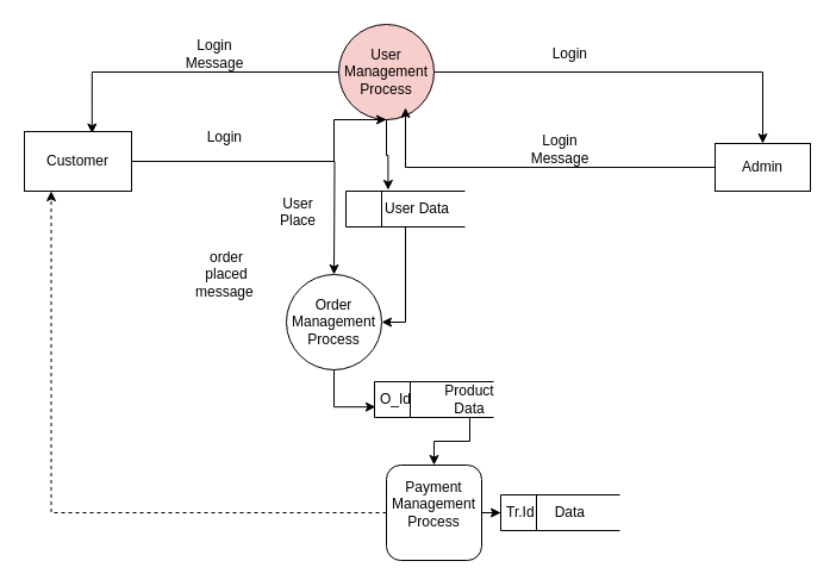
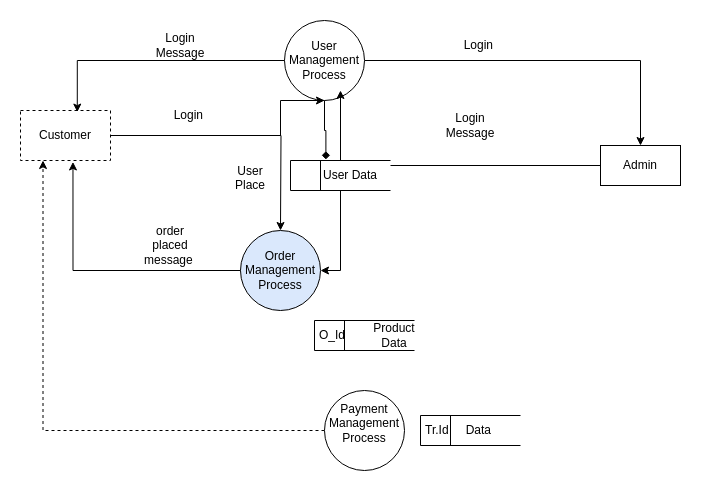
  <mxCell id="0" />
  <mxCell id="1" parent="0" />
  <mxCell id="2" style="edgeStyle=orthogonalEdgeStyle;rounded=0;orthogonalLoop=1;jettySize=auto;html=1;" edge="1" parent="1" source="3"><mxGeometry relative="1" as="geometry"><mxPoint x="280" y="230" as="targetPoint" /></mxGeometry></mxCell>
- <mxCell id="3" value="Customer" style="rounded=0;whiteSpace=wrap;html=1;" vertex="1" parent="1"><mxGeometry x="20" y="110" width="90" height="50" as="geometry" /></mxCell>
- <mxCell id="4" value="Admin" style="rounded=0;whiteSpace=wrap;html=1;" vertex="1" parent="1"><mxGeometry x="600" y="120" width="80" height="40" as="geometry" /></mxCell>
+ <mxCell id="3" value="Customer" style="rounded=0;whiteSpace=wrap;html=1;dashed=1;" vertex="1" parent="1"><mxGeometry x="20" y="110" width="90" height="50" as="geometry" /></mxCell>
+ <mxCell id="4" value="Admin" style="rounded=0;whiteSpace=wrap;html=1;" vertex="1" parent="1"><mxGeometry x="600" y="145" width="80" height="40" as="geometry" /></mxCell>
  <mxCell id="5" style="edgeStyle=orthogonalEdgeStyle;rounded=0;orthogonalLoop=1;jettySize=auto;html=1;entryX=0.5;entryY=0;entryDx=0;entryDy=0;" edge="1" parent="1" source="6" target="4"><mxGeometry relative="1" as="geometry" /></mxCell>
- <mxCell id="6" value="User Management Process" style="ellipse;whiteSpace=wrap;html=1;aspect=fixed;fillColor=#f8cecc;" vertex="1" parent="1"><mxGeometry x="284" y="20" width="80" height="80" as="geometry" /></mxCell>
- <mxCell id="7" value="Order Management Process" style="ellipse;whiteSpace=wrap;html=1;aspect=fixed;" vertex="1" parent="1"><mxGeometry x="240" y="230" width="80" height="80" as="geometry" /></mxCell>
+ <mxCell id="6" value="User Management Process" style="ellipse;whiteSpace=wrap;html=1;aspect=fixed;" vertex="1" parent="1"><mxGeometry x="284" y="20" width="80" height="80" as="geometry" /></mxCell>
+ <mxCell id="7" value="Order Management Process" style="ellipse;whiteSpace=wrap;html=1;aspect=fixed;fillColor=#dae8fc;" vertex="1" parent="1"><mxGeometry x="240" y="230" width="80" height="80" as="geometry" /></mxCell>
  <mxCell id="8" style="edgeStyle=orthogonalEdgeStyle;rounded=0;orthogonalLoop=1;jettySize=auto;html=1;entryX=0.7;entryY=0.875;entryDx=0;entryDy=0;entryPerimeter=0;" edge="1" parent="1" source="4" target="6"><mxGeometry relative="1" as="geometry" /></mxCell>
  <mxCell id="9" style="edgeStyle=orthogonalEdgeStyle;rounded=0;orthogonalLoop=1;jettySize=auto;html=1;entryX=0.5;entryY=1;entryDx=0;entryDy=0;" edge="1" parent="1" source="3" target="6"><mxGeometry relative="1" as="geometry"><Array as="points"><mxPoint x="280" y="135" /><mxPoint x="280" y="100" /></Array></mxGeometry></mxCell>
  <mxCell id="10" style="edgeStyle=orthogonalEdgeStyle;rounded=0;orthogonalLoop=1;jettySize=auto;html=1;entryX=0.631;entryY=0.032;entryDx=0;entryDy=0;entryPerimeter=0;" edge="1" parent="1" source="6" target="3"><mxGeometry relative="1" as="geometry" /></mxCell>
+ <mxCell id="11" style="edgeStyle=orthogonalEdgeStyle;rounded=0;orthogonalLoop=1;jettySize=auto;html=1;entryX=0.583;entryY=1.029;entryDx=0;entryDy=0;entryPerimeter=0;" edge="1" parent="1" source="7" target="3"><mxGeometry relative="1" as="geometry" /></mxCell>
  <mxCell id="12" value="Login&amp;nbsp;" style="text;html=1;align=center;verticalAlign=middle;whiteSpace=wrap;rounded=0;" vertex="1" parent="1"><mxGeometry x="450" y="30" width="60" height="30" as="geometry" /></mxCell>
  <mxCell id="13" value="Login&amp;nbsp;" style="text;html=1;align=center;verticalAlign=middle;whiteSpace=wrap;rounded=0;" vertex="1" parent="1"><mxGeometry x="160" y="100" width="60" height="30" as="geometry" /></mxCell>
  <mxCell id="14" value="Login Message" style="text;html=1;align=center;verticalAlign=middle;whiteSpace=wrap;rounded=0;" vertex="1" parent="1"><mxGeometry x="150" y="30" width="60" height="30" as="geometry" /></mxCell>
  <mxCell id="15" value="Login Message" style="text;html=1;align=center;verticalAlign=middle;whiteSpace=wrap;rounded=0;" vertex="1" parent="1"><mxGeometry x="440" y="110" width="60" height="30" as="geometry" /></mxCell>
  <mxCell id="16" value="User Place&lt;div&gt;&lt;br&gt;&lt;/div&gt;" style="text;html=1;align=center;verticalAlign=middle;whiteSpace=wrap;rounded=0;" vertex="1" parent="1"><mxGeometry x="220" y="170" width="60" height="30" as="geometry" /></mxCell>
- <mxCell id="17" value="&lt;div&gt;order placed message&amp;nbsp;&lt;/div&gt;" style="text;html=1;align=center;verticalAlign=middle;whiteSpace=wrap;rounded=0;" vertex="1" parent="1"><mxGeometry x="160" y="215" width="60" height="30" as="geometry" /></mxCell>
+ <mxCell id="17" value="&lt;div&gt;order placed message&amp;nbsp;&lt;/div&gt;" style="text;html=1;align=center;verticalAlign=middle;whiteSpace=wrap;rounded=0;" vertex="1" parent="1"><mxGeometry x="140" y="230" width="60" height="30" as="geometry" /></mxCell>
  <mxCell id="18" style="edgeStyle=orthogonalEdgeStyle;rounded=0;orthogonalLoop=1;jettySize=auto;html=1;entryX=0.25;entryY=1;entryDx=0;entryDy=0;dashed=1;" edge="1" parent="1" source="20" target="3"><mxGeometry relative="1" as="geometry" /></mxCell>
- <mxCell id="19" style="edgeStyle=orthogonalEdgeStyle;rounded=0;orthogonalLoop=1;jettySize=auto;html=1;" edge="1" parent="1" source="20" target="29"><mxGeometry relative="1" as="geometry"><mxPoint x="470" y="430" as="targetPoint" /></mxGeometry></mxCell>
- <mxCell id="20" value="Payment Management Process&lt;div&gt;&lt;br&gt;&lt;/div&gt;" style="whiteSpace=wrap;html=1;aspect=fixed;rounded=1;" vertex="1" parent="1"><mxGeometry x="324" y="390" width="80" height="80" as="geometry" /></mxCell>
+ <mxCell id="20" value="Payment Management Process&lt;div&gt;&lt;br&gt;&lt;/div&gt;" style="ellipse;whiteSpace=wrap;html=1;aspect=fixed;" vertex="1" parent="1"><mxGeometry x="324" y="390" width="80" height="80" as="geometry" /></mxCell>
  <mxCell id="21" style="edgeStyle=orthogonalEdgeStyle;rounded=0;orthogonalLoop=1;jettySize=auto;html=1;entryX=1;entryY=0.5;entryDx=0;entryDy=0;" edge="1" parent="1" source="22" target="7"><mxGeometry relative="1" as="geometry" /></mxCell>
  <mxCell id="22" value="" style="html=1;dashed=0;whiteSpace=wrap;shape=mxgraph.dfd.dataStoreID;align=left;spacingLeft=3;points=[[0,0],[0.5,0],[1,0],[0,0.5],[1,0.5],[0,1],[0.5,1],[1,1]];" vertex="1" parent="1"><mxGeometry x="290" y="160" width="100" height="30" as="geometry" /></mxCell>
  <mxCell id="23" value="User Data" style="text;html=1;align=center;verticalAlign=middle;whiteSpace=wrap;rounded=0;" vertex="1" parent="1"><mxGeometry x="320" y="160" width="60" height="30" as="geometry" /></mxCell>
- <mxCell id="24" style="edgeStyle=orthogonalEdgeStyle;rounded=0;orthogonalLoop=1;jettySize=auto;html=1;entryX=0.09;entryY=-0.033;entryDx=0;entryDy=0;entryPerimeter=0;" edge="1" parent="1" source="6" target="23"><mxGeometry relative="1" as="geometry" /></mxCell>
+ <mxCell id="24" style="edgeStyle=orthogonalEdgeStyle;rounded=0;orthogonalLoop=1;jettySize=auto;html=1;entryX=0.09;entryY=-0.033;entryDx=0;entryDy=0;entryPerimeter=0;endArrow=diamond;" edge="1" parent="1" source="6" target="23"><mxGeometry relative="1" as="geometry" /></mxCell>
  <mxCell id="25" value="O_Id" style="html=1;dashed=0;whiteSpace=wrap;shape=mxgraph.dfd.dataStoreID;align=left;spacingLeft=3;points=[[0,0],[0.5,0],[1,0],[0,0.5],[1,0.5],[0,1],[0.5,1],[1,1]];" vertex="1" parent="1"><mxGeometry x="314" y="320" width="100" height="30" as="geometry" /></mxCell>
- <mxCell id="26" style="edgeStyle=orthogonalEdgeStyle;rounded=0;orthogonalLoop=1;jettySize=auto;html=1;entryX=0.5;entryY=0;entryDx=0;entryDy=0;" edge="1" parent="1" source="27" target="20"><mxGeometry relative="1" as="geometry" /></mxCell>
  <mxCell id="27" value="Product Data" style="text;html=1;align=center;verticalAlign=middle;whiteSpace=wrap;rounded=0;" vertex="1" parent="1"><mxGeometry x="364" y="320" width="60" height="30" as="geometry" /></mxCell>
- <mxCell id="28" style="edgeStyle=orthogonalEdgeStyle;rounded=0;orthogonalLoop=1;jettySize=auto;html=1;entryX=0.009;entryY=0.705;entryDx=0;entryDy=0;entryPerimeter=0;" edge="1" parent="1" source="7" target="25"><mxGeometry relative="1" as="geometry" /></mxCell>
  <mxCell id="29" value="Tr.Id" style="html=1;dashed=0;whiteSpace=wrap;shape=mxgraph.dfd.dataStoreID;align=left;spacingLeft=3;points=[[0,0],[0.5,0],[1,0],[0,0.5],[1,0.5],[0,1],[0.5,1],[1,1]];" vertex="1" parent="1"><mxGeometry x="420" y="415" width="100" height="30" as="geometry" /></mxCell>
  <mxCell id="30" value="Data&amp;nbsp;" style="text;html=1;align=center;verticalAlign=middle;whiteSpace=wrap;rounded=0;" vertex="1" parent="1"><mxGeometry x="450" y="415" width="60" height="30" as="geometry" /></mxCell>
